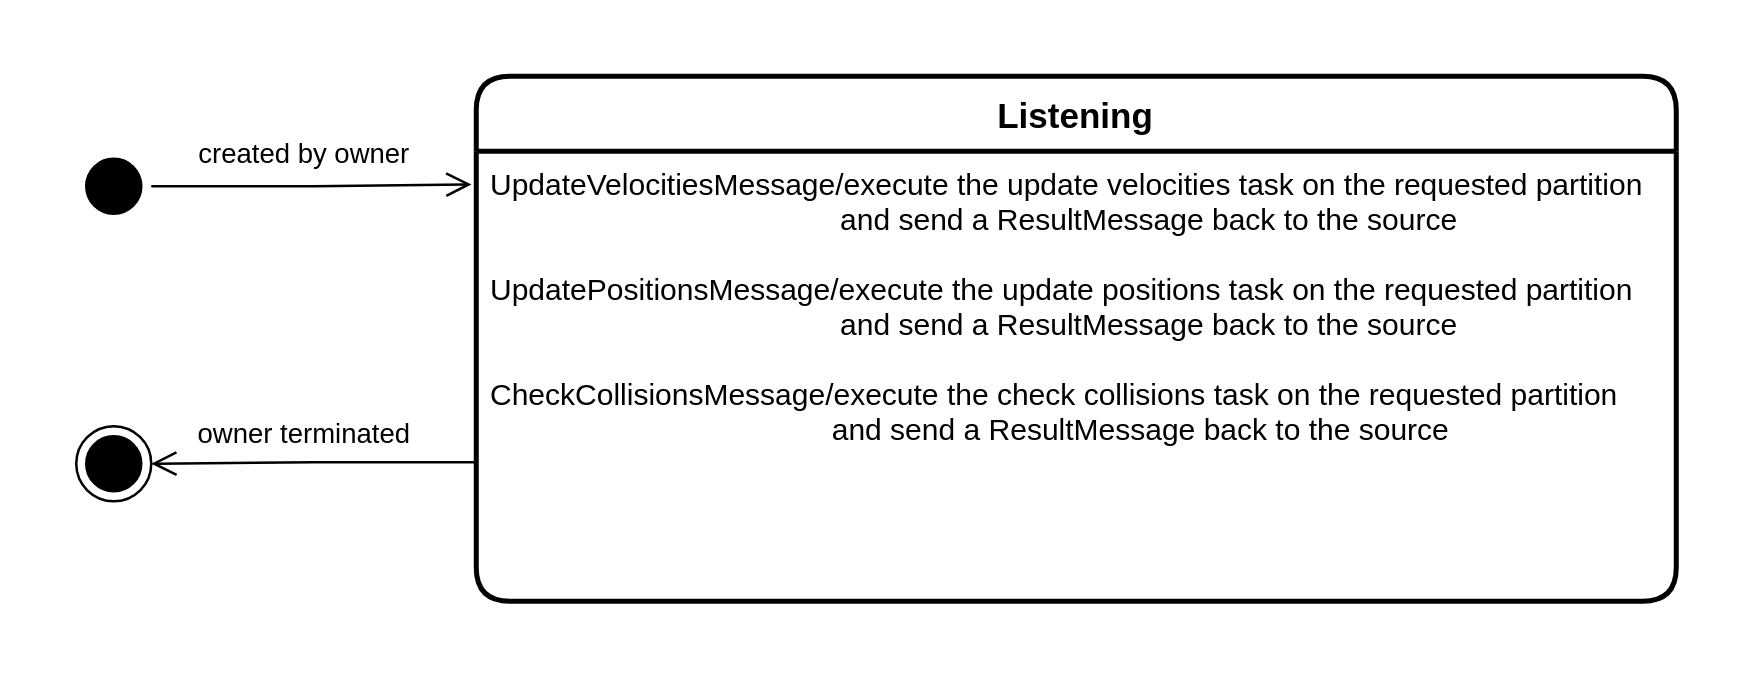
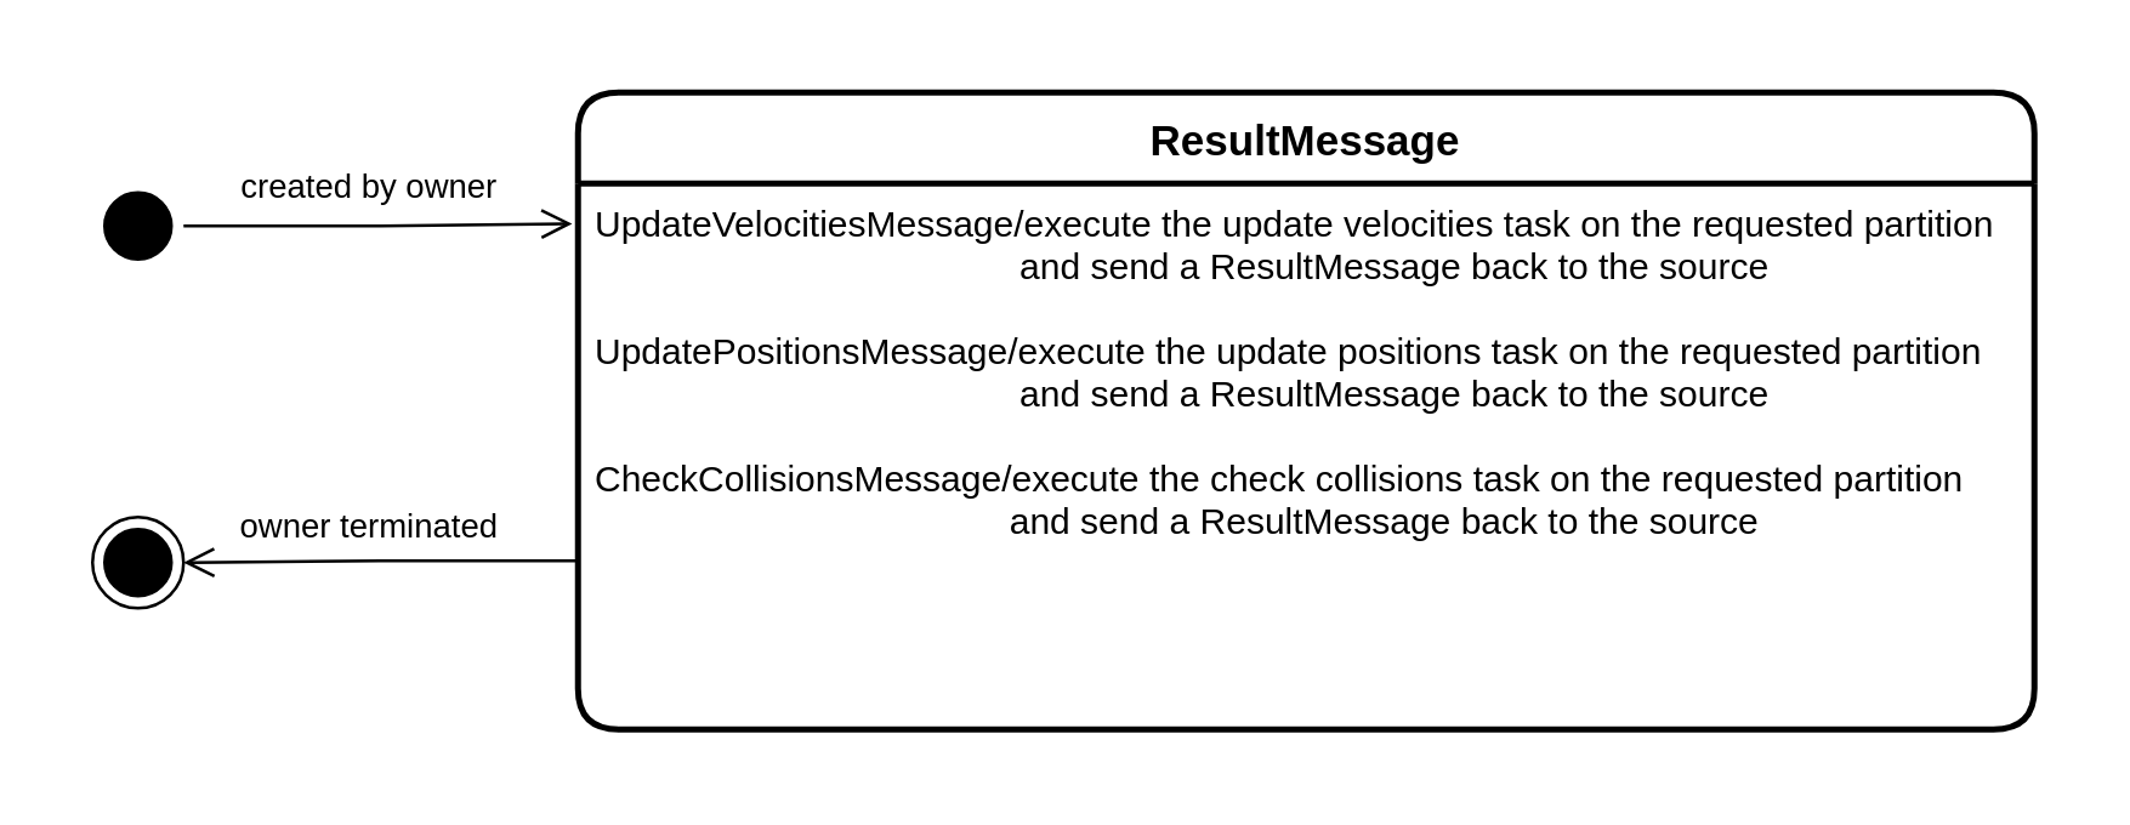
  <mxCell id="0" />
  <mxCell id="1" parent="0" />
  <mxCell id="2" value="" style="rounded=0;whiteSpace=wrap;html=1;strokeColor=none;" vertex="1" parent="1"><mxGeometry x="20" y="20" width="660" height="230" as="geometry" /></mxCell>
- <mxCell id="3" value="Listening" style="swimlane;childLayout=stackLayout;horizontal=1;startSize=30;horizontalStack=0;rounded=1;fontSize=14;fontStyle=1;strokeWidth=2;resizeParent=0;resizeLast=1;shadow=0;dashed=0;align=center;" parent="1" vertex="1"><mxGeometry x="190" y="30" width="480" height="210" as="geometry" /></mxCell>
+ <mxCell id="3" value="ResultMessage" style="swimlane;childLayout=stackLayout;horizontal=1;startSize=30;horizontalStack=0;rounded=1;fontSize=14;fontStyle=1;strokeWidth=2;resizeParent=0;resizeLast=1;shadow=0;dashed=0;align=center;" parent="1" vertex="1"><mxGeometry x="190" y="30" width="480" height="210" as="geometry" /></mxCell>
  <mxCell id="4" value="UpdateVelocitiesMessage/execute the update velocities task on the requested partition &#10;                                          and send a ResultMessage back to the source&#10;&#10;UpdatePositionsMessage/execute the update positions task on the requested partition &#10;                                          and send a ResultMessage back to the source&#10;&#10;CheckCollisionsMessage/execute the check collisions task on the requested partition&#10;                                         and send a ResultMessage back to the source" style="align=left;strokeColor=none;fillColor=none;spacingLeft=4;fontSize=12;verticalAlign=top;resizable=0;rotatable=0;part=1;" parent="3" vertex="1"><mxGeometry y="30" width="480" height="180" as="geometry" /></mxCell>
  <mxCell id="5" value="" style="ellipse;html=1;shape=startState;fillColor=#000000;strokeColor=#000000;rotation=0;" parent="1" vertex="1"><mxGeometry x="30" y="59" width="30" height="30" as="geometry" /></mxCell>
  <mxCell id="6" value="" style="edgeStyle=orthogonalEdgeStyle;html=1;verticalAlign=bottom;endArrow=open;endSize=8;strokeColor=#000000;rounded=0;entryX=-0.004;entryY=0.206;entryDx=0;entryDy=0;entryPerimeter=0;" parent="1" source="5" target="3" edge="1"><mxGeometry relative="1" as="geometry"><mxPoint x="140" y="55" as="targetPoint" /></mxGeometry></mxCell>
  <mxCell id="7" value="created by owner" style="edgeLabel;html=1;align=center;verticalAlign=middle;resizable=0;points=[];" vertex="1" connectable="0" parent="6"><mxGeometry x="-0.191" y="1" relative="1" as="geometry"><mxPoint x="8" y="-13" as="offset" /></mxGeometry></mxCell>
  <mxCell id="8" value="" style="ellipse;html=1;shape=endState;fillColor=#000000;strokeColor=#000000;" parent="1" vertex="1"><mxGeometry x="30" y="170" width="30" height="30" as="geometry" /></mxCell>
  <mxCell id="9" value="" style="edgeStyle=orthogonalEdgeStyle;html=1;verticalAlign=bottom;endArrow=open;endSize=8;strokeColor=#000000;rounded=0;entryX=1;entryY=0.5;entryDx=0;entryDy=0;exitX=0;exitY=0.691;exitDx=0;exitDy=0;exitPerimeter=0;" edge="1" parent="1" source="4" target="8"><mxGeometry relative="1" as="geometry"><mxPoint x="170" y="150" as="targetPoint" /><mxPoint x="180" y="190" as="sourcePoint" /></mxGeometry></mxCell>
  <mxCell id="10" value="owner terminated" style="edgeLabel;html=1;align=center;verticalAlign=middle;resizable=0;points=[];" vertex="1" connectable="0" parent="9"><mxGeometry x="-0.191" y="1" relative="1" as="geometry"><mxPoint x="-17" y="-13" as="offset" /></mxGeometry></mxCell>
